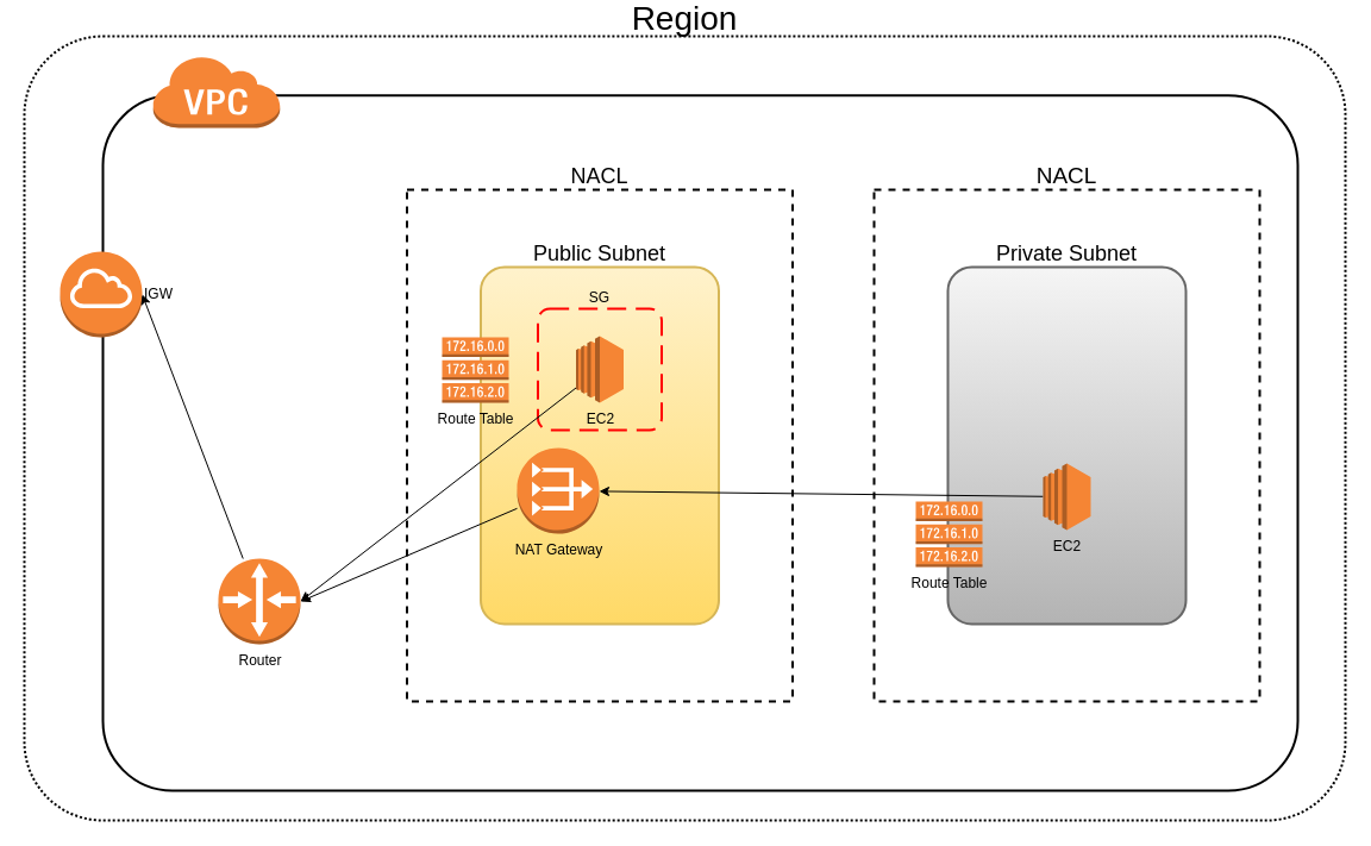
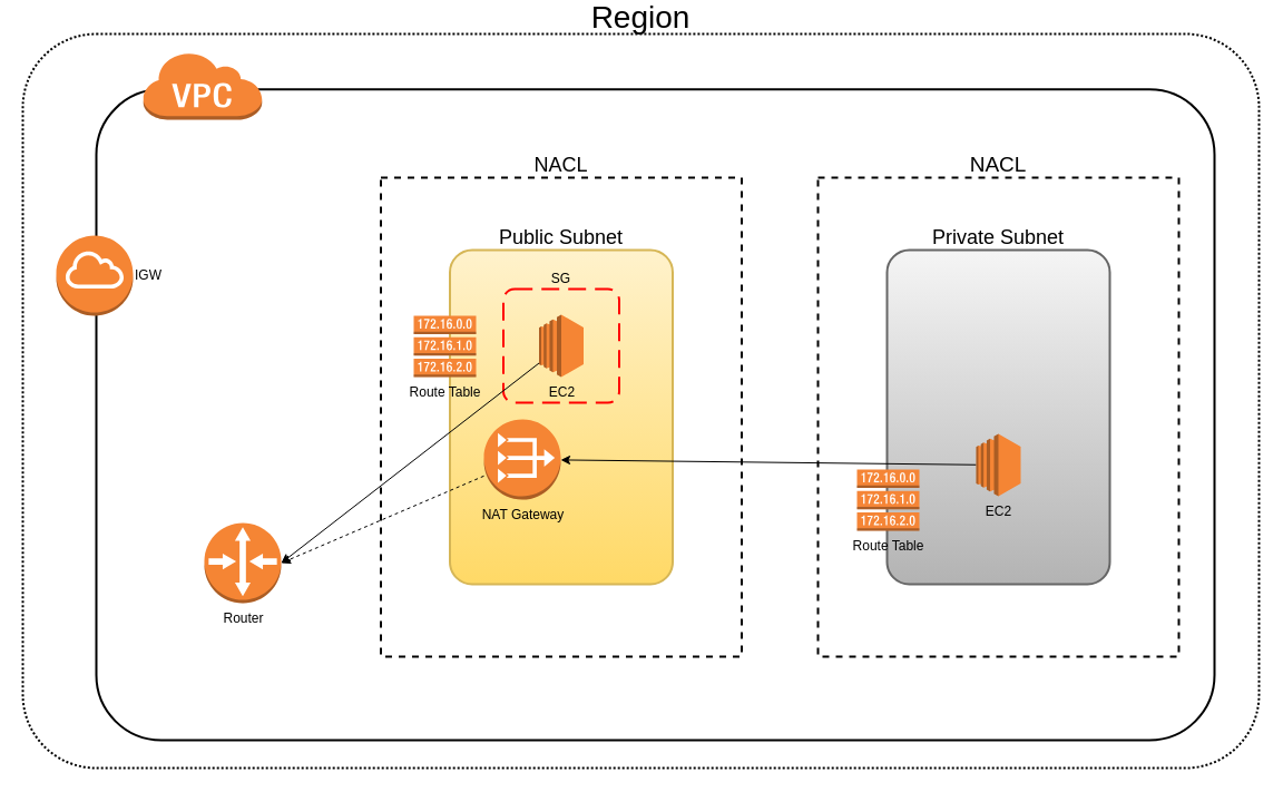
  <mxCell id="0" />
  <mxCell id="1" parent="0" />
  <mxCell id="2" value="SG" style="rounded=1;arcSize=10;dashed=1;strokeColor=#ff0000;fillColor=none;gradientColor=none;dashPattern=8 4;strokeWidth=2;labelPosition=center;verticalLabelPosition=top;align=center;verticalAlign=bottom;" vertex="1" parent="1"><mxGeometry x="844" y="356" width="104" height="102" as="geometry" /></mxCell>
  <mxCell id="3" value="Region" style="rounded=1;arcSize=10;dashed=1;fillColor=none;gradientColor=none;dashPattern=1 1;strokeWidth=2;labelPosition=center;verticalLabelPosition=top;align=center;verticalAlign=bottom;fontSize=28;" vertex="1" parent="1"><mxGeometry x="20" y="20" width="1110" height="659" as="geometry" /></mxCell>
  <mxCell id="4" value="" style="group" vertex="1" connectable="0" parent="1"><mxGeometry x="86" y="36" width="1004" height="618" as="geometry" /></mxCell>
  <mxCell id="5" value="" style="rounded=1;arcSize=10;dashed=0;fillColor=none;gradientColor=none;strokeWidth=2;" vertex="1" parent="4"><mxGeometry y="33.863" width="1004.0" height="584.137" as="geometry" /></mxCell>
  <mxCell id="6" value="" style="dashed=0;html=1;shape=mxgraph.aws3.virtual_private_cloud;fillColor=#F58536;gradientColor=none;dashed=0;rounded=0;" vertex="1" parent="4"><mxGeometry x="41.317" width="107.424" height="60.953" as="geometry" /></mxCell>
  <mxCell id="7" value="Router" style="outlineConnect=0;dashed=0;verticalLabelPosition=bottom;verticalAlign=top;align=center;html=1;shape=mxgraph.aws3.router;fillColor=#F58534;gradientColor=none;rounded=0;" vertex="1" parent="4"><mxGeometry x="97" y="423" width="69" height="72" as="geometry" /></mxCell>
  <mxCell id="8" value="NACL" style="rounded=0;arcSize=10;dashed=1;fillColor=none;gradientColor=none;strokeWidth=2;labelPosition=center;verticalLabelPosition=top;align=center;verticalAlign=bottom;fontSize=18;" vertex="1" parent="1"><mxGeometry x="341.5" y="149" width="324" height="430" as="geometry" /></mxCell>
  <mxCell id="9" value="NACL" style="rounded=0;arcSize=10;dashed=1;fillColor=none;gradientColor=none;strokeWidth=2;labelPosition=center;verticalLabelPosition=top;align=center;verticalAlign=bottom;fontSize=19;" vertex="1" parent="1"><mxGeometry x="734" y="149" width="324" height="430" as="geometry" /></mxCell>
  <mxCell id="10" value="Public Subnet" style="rounded=1;arcSize=10;dashed=0;fillColor=#fff2cc;strokeWidth=2;labelPosition=center;verticalLabelPosition=top;align=center;verticalAlign=bottom;strokeColor=#d6b656;gradientColor=#ffd966;fontSize=18;" vertex="1" parent="1"><mxGeometry x="403.5" y="214" width="200" height="300" as="geometry" /></mxCell>
  <mxCell id="11" value="Private Subnet" style="rounded=1;arcSize=10;dashed=0;fillColor=#f5f5f5;strokeWidth=2;labelPosition=center;verticalLabelPosition=top;align=center;verticalAlign=bottom;strokeColor=#666666;gradientColor=#b3b3b3;fontSize=18;" vertex="1" parent="1"><mxGeometry x="796" y="214" width="200" height="300" as="geometry" /></mxCell>
  <mxCell id="12" value="Route Table" style="outlineConnect=0;dashed=0;verticalLabelPosition=bottom;verticalAlign=top;align=center;html=1;shape=mxgraph.aws3.route_table;fillColor=#F58536;gradientColor=none;rounded=0;" vertex="1" parent="1"><mxGeometry x="371" y="273" width="56" height="55" as="geometry" /></mxCell>
  <mxCell id="13" value="Route Table" style="outlineConnect=0;dashed=0;verticalLabelPosition=bottom;verticalAlign=top;align=center;html=1;shape=mxgraph.aws3.route_table;fillColor=#F58536;gradientColor=none;rounded=0;" vertex="1" parent="1"><mxGeometry x="769" y="411" width="56" height="55" as="geometry" /></mxCell>
  <mxCell id="14" style="edgeStyle=none;rounded=0;orthogonalLoop=1;jettySize=auto;html=1;fontSize=28;" edge="1" parent="1" source="15" target="20"><mxGeometry relative="1" as="geometry" /></mxCell>
  <mxCell id="15" value="EC2" style="outlineConnect=0;dashed=0;verticalLabelPosition=bottom;verticalAlign=top;align=center;html=1;shape=mxgraph.aws3.ec2;fillColor=#F58534;gradientColor=none;" vertex="1" parent="1"><mxGeometry x="876" y="379" width="40" height="56" as="geometry" /></mxCell>
  <mxCell id="16" value="SG" style="rounded=1;arcSize=10;dashed=1;strokeColor=#ff0000;fillColor=none;gradientColor=none;dashPattern=8 4;strokeWidth=2;labelPosition=center;verticalLabelPosition=top;align=center;verticalAlign=bottom;" vertex="1" parent="1"><mxGeometry x="451.5" y="249" width="104" height="102" as="geometry" /></mxCell>
  <mxCell id="17" style="edgeStyle=none;rounded=0;orthogonalLoop=1;jettySize=auto;html=1;entryX=1;entryY=0.5;entryDx=0;entryDy=0;entryPerimeter=0;fontSize=28;" edge="1" parent="1" source="18" target="7"><mxGeometry relative="1" as="geometry" /></mxCell>
  <mxCell id="18" value="EC2" style="outlineConnect=0;dashed=0;verticalLabelPosition=bottom;verticalAlign=top;align=center;html=1;shape=mxgraph.aws3.ec2;fillColor=#F58534;gradientColor=none;" vertex="1" parent="1"><mxGeometry x="483.5" y="272" width="40" height="56" as="geometry" /></mxCell>
- <mxCell id="19" style="edgeStyle=none;rounded=0;orthogonalLoop=1;jettySize=auto;html=1;entryX=1;entryY=0.5;entryDx=0;entryDy=0;entryPerimeter=0;fontSize=28;" edge="1" parent="1" source="20" target="7"><mxGeometry relative="1" as="geometry" /></mxCell>
+ <mxCell id="19" style="edgeStyle=none;rounded=0;orthogonalLoop=1;jettySize=auto;html=1;entryX=1;entryY=0.5;entryDx=0;entryDy=0;entryPerimeter=0;fontSize=28;dashed=1;" edge="1" parent="1" source="20" target="7"><mxGeometry relative="1" as="geometry" /></mxCell>
  <mxCell id="20" value="NAT Gateway" style="outlineConnect=0;dashed=0;verticalLabelPosition=bottom;verticalAlign=top;align=center;html=1;shape=mxgraph.aws3.vpc_nat_gateway;fillColor=#F58534;gradientColor=none;" vertex="1" parent="1"><mxGeometry x="434" y="366" width="69" height="72" as="geometry" /></mxCell>
  <mxCell id="21" value="IGW" style="outlineConnect=0;dashed=0;verticalLabelPosition=middle;verticalAlign=middle;align=left;html=1;shape=mxgraph.aws3.internet_gateway;fillColor=#F58534;gradientColor=none;rounded=0;labelPosition=right;" vertex="1" parent="1"><mxGeometry x="50" y="201" width="69" height="72" as="geometry" /></mxCell>
- <mxCell id="22" style="rounded=0;orthogonalLoop=1;jettySize=auto;html=1;entryX=1;entryY=0.5;entryDx=0;entryDy=0;entryPerimeter=0;fontSize=28;" edge="1" parent="1" source="7" target="21"><mxGeometry relative="1" as="geometry" /></mxCell>
